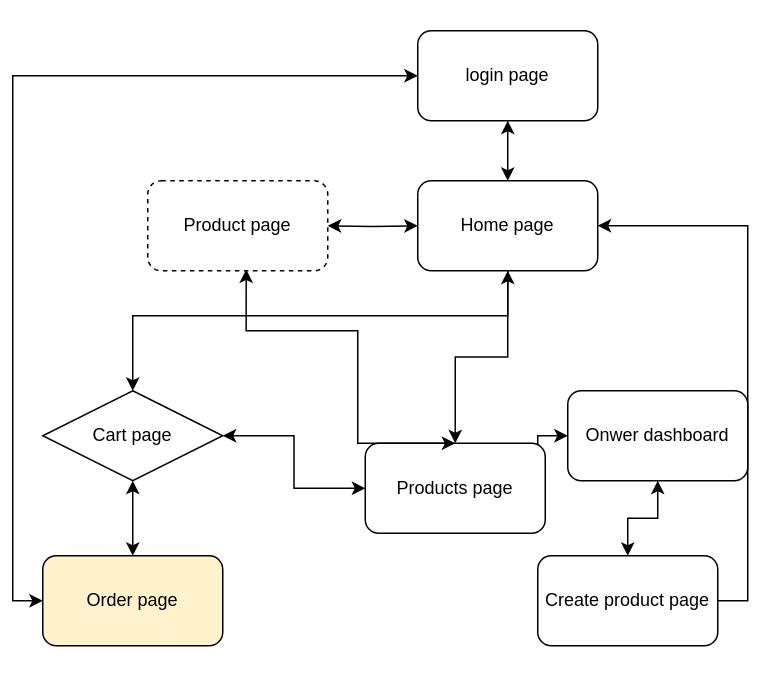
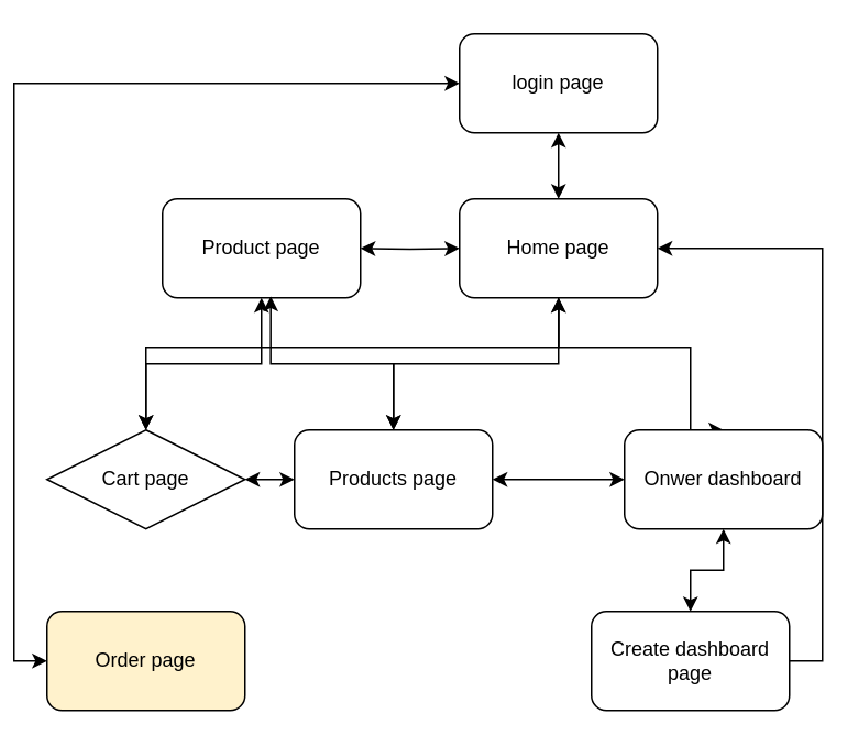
  <mxCell id="0" />
  <mxCell id="1" parent="0" />
  <mxCell id="2" style="edgeStyle=orthogonalEdgeStyle;rounded=0;orthogonalLoop=1;jettySize=auto;html=1;entryX=0.5;entryY=0;entryDx=0;entryDy=0;" parent="1" source="6" target="14" edge="1"><mxGeometry relative="1" as="geometry"><mxPoint x="230" y="300" as="targetPoint" /></mxGeometry></mxCell>
+ <mxCell id="3" style="edgeStyle=orthogonalEdgeStyle;rounded=0;orthogonalLoop=1;jettySize=auto;html=1;entryX=0.5;entryY=0;entryDx=0;entryDy=0;startArrow=classic;startFill=1;" parent="1" source="6" target="9" edge="1"><mxGeometry relative="1" as="geometry"><Array as="points"><mxPoint x="330" y="210" /><mxPoint x="410" y="210" /></Array></mxGeometry></mxCell>
  <mxCell id="4" style="edgeStyle=orthogonalEdgeStyle;rounded=0;orthogonalLoop=1;jettySize=auto;html=1;entryX=0.5;entryY=0;entryDx=0;entryDy=0;startArrow=classic;startFill=1;" parent="1" source="6" target="12" edge="1"><mxGeometry relative="1" as="geometry"><Array as="points"><mxPoint x="330" y="210" /><mxPoint x="80" y="210" /></Array></mxGeometry></mxCell>
  <mxCell id="5" style="edgeStyle=orthogonalEdgeStyle;rounded=0;orthogonalLoop=1;jettySize=auto;html=1;startArrow=none;startFill=0;exitX=1;exitY=0.5;exitDx=0;exitDy=0;" edge="1" parent="1" source="18" target="6"><mxGeometry relative="1" as="geometry"><Array as="points"><mxPoint x="490" y="400" /><mxPoint x="490" y="150" /></Array></mxGeometry></mxCell>
  <mxCell id="6" value="Home page" style="rounded=1;whiteSpace=wrap;html=1;" parent="1" vertex="1"><mxGeometry x="270" y="120" width="120" height="60" as="geometry" /></mxCell>
  <mxCell id="7" style="edgeStyle=orthogonalEdgeStyle;rounded=0;orthogonalLoop=1;jettySize=auto;html=1;startArrow=classic;startFill=1;entryX=1;entryY=0.5;entryDx=0;entryDy=0;" parent="1" source="9" target="14" edge="1"><mxGeometry relative="1" as="geometry"><mxPoint x="290" y="330" as="targetPoint" /></mxGeometry></mxCell>
  <mxCell id="8" style="edgeStyle=orthogonalEdgeStyle;rounded=0;orthogonalLoop=1;jettySize=auto;html=1;startArrow=classic;startFill=1;" edge="1" parent="1" source="9" target="18"><mxGeometry relative="1" as="geometry" /></mxCell>
  <mxCell id="9" value="Onwer dashboard" style="rounded=1;whiteSpace=wrap;html=1;" parent="1" vertex="1"><mxGeometry x="370" y="260" width="120" height="60" as="geometry" /></mxCell>
  <mxCell id="10" style="edgeStyle=orthogonalEdgeStyle;rounded=0;orthogonalLoop=1;jettySize=auto;html=1;startArrow=classic;startFill=1;" parent="1" source="12" target="14" edge="1"><mxGeometry relative="1" as="geometry"><mxPoint x="170" y="330" as="targetPoint" /></mxGeometry></mxCell>
- <mxCell id="11" style="edgeStyle=orthogonalEdgeStyle;rounded=0;orthogonalLoop=1;jettySize=auto;html=1;startArrow=classic;startFill=1;" parent="1" source="12" target="13" edge="1"><mxGeometry relative="1" as="geometry" /></mxCell>
+ <mxCell id="11" style="edgeStyle=orthogonalEdgeStyle;rounded=0;orthogonalLoop=1;jettySize=auto;html=1;startArrow=classic;startFill=1;" parent="1" source="12" target="15" edge="1"><mxGeometry relative="1" as="geometry" /></mxCell>
  <mxCell id="12" value="Cart page" style="rhombus;whiteSpace=wrap;html=1;" parent="1" vertex="1"><mxGeometry x="20" y="260" width="120" height="60" as="geometry" /></mxCell>
  <mxCell id="13" value="Order page" style="rounded=1;whiteSpace=wrap;html=1;fillColor=#fff2cc;" parent="1" vertex="1"><mxGeometry x="20" y="370" width="120" height="60" as="geometry" /></mxCell>
- <mxCell id="14" value="Products page" style="rounded=1;whiteSpace=wrap;html=1;" vertex="1" parent="1"><mxGeometry x="235" y="295" width="120" height="60" as="geometry" /></mxCell>
- <mxCell id="15" value="Product page" style="rounded=1;whiteSpace=wrap;html=1;dashed=1;" vertex="1" parent="1"><mxGeometry x="90" y="120" width="120" height="60" as="geometry" /></mxCell>
+ <mxCell id="14" value="Products page" style="rounded=1;whiteSpace=wrap;html=1;" vertex="1" parent="1"><mxGeometry x="170" y="260" width="120" height="60" as="geometry" /></mxCell>
+ <mxCell id="15" value="Product page" style="rounded=1;whiteSpace=wrap;html=1;" vertex="1" parent="1"><mxGeometry x="90" y="120" width="120" height="60" as="geometry" /></mxCell>
  <mxCell id="16" style="edgeStyle=orthogonalEdgeStyle;rounded=0;orthogonalLoop=1;jettySize=auto;html=1;startArrow=classic;startFill=1;entryX=1;entryY=0.5;entryDx=0;entryDy=0;" edge="1" parent="1" target="15"><mxGeometry relative="1" as="geometry"><mxPoint x="270" y="150" as="sourcePoint" /><mxPoint x="300" y="300" as="targetPoint" /></mxGeometry></mxCell>
  <mxCell id="17" style="edgeStyle=orthogonalEdgeStyle;rounded=0;orthogonalLoop=1;jettySize=auto;html=1;startArrow=classic;startFill=1;entryX=0.547;entryY=0.985;entryDx=0;entryDy=0;entryPerimeter=0;exitX=0.5;exitY=0;exitDx=0;exitDy=0;" edge="1" parent="1" source="14" target="15"><mxGeometry relative="1" as="geometry"><mxPoint x="370" y="310" as="sourcePoint" /><mxPoint x="310" y="310" as="targetPoint" /><Array as="points"><mxPoint x="230" y="220" /><mxPoint x="156" y="220" /></Array></mxGeometry></mxCell>
- <mxCell id="18" value="Create product page" style="rounded=1;whiteSpace=wrap;html=1;" vertex="1" parent="1"><mxGeometry x="350" y="370" width="120" height="60" as="geometry" /></mxCell>
+ <mxCell id="18" value="Create dashboard page" style="rounded=1;whiteSpace=wrap;html=1;" vertex="1" parent="1"><mxGeometry x="350" y="370" width="120" height="60" as="geometry" /></mxCell>
  <mxCell id="19" style="edgeStyle=orthogonalEdgeStyle;rounded=0;orthogonalLoop=1;jettySize=auto;html=1;startArrow=classic;startFill=1;endArrow=classic;endFill=1;" edge="1" parent="1" source="21" target="6"><mxGeometry relative="1" as="geometry" /></mxCell>
  <mxCell id="20" style="edgeStyle=orthogonalEdgeStyle;rounded=0;orthogonalLoop=1;jettySize=auto;html=1;entryX=0;entryY=0.5;entryDx=0;entryDy=0;startArrow=classic;startFill=1;endArrow=classic;endFill=1;" edge="1" parent="1" source="21" target="13"><mxGeometry relative="1" as="geometry" /></mxCell>
  <mxCell id="21" value="login page" style="rounded=1;whiteSpace=wrap;html=1;" vertex="1" parent="1"><mxGeometry x="270" y="20" width="120" height="60" as="geometry" /></mxCell>
